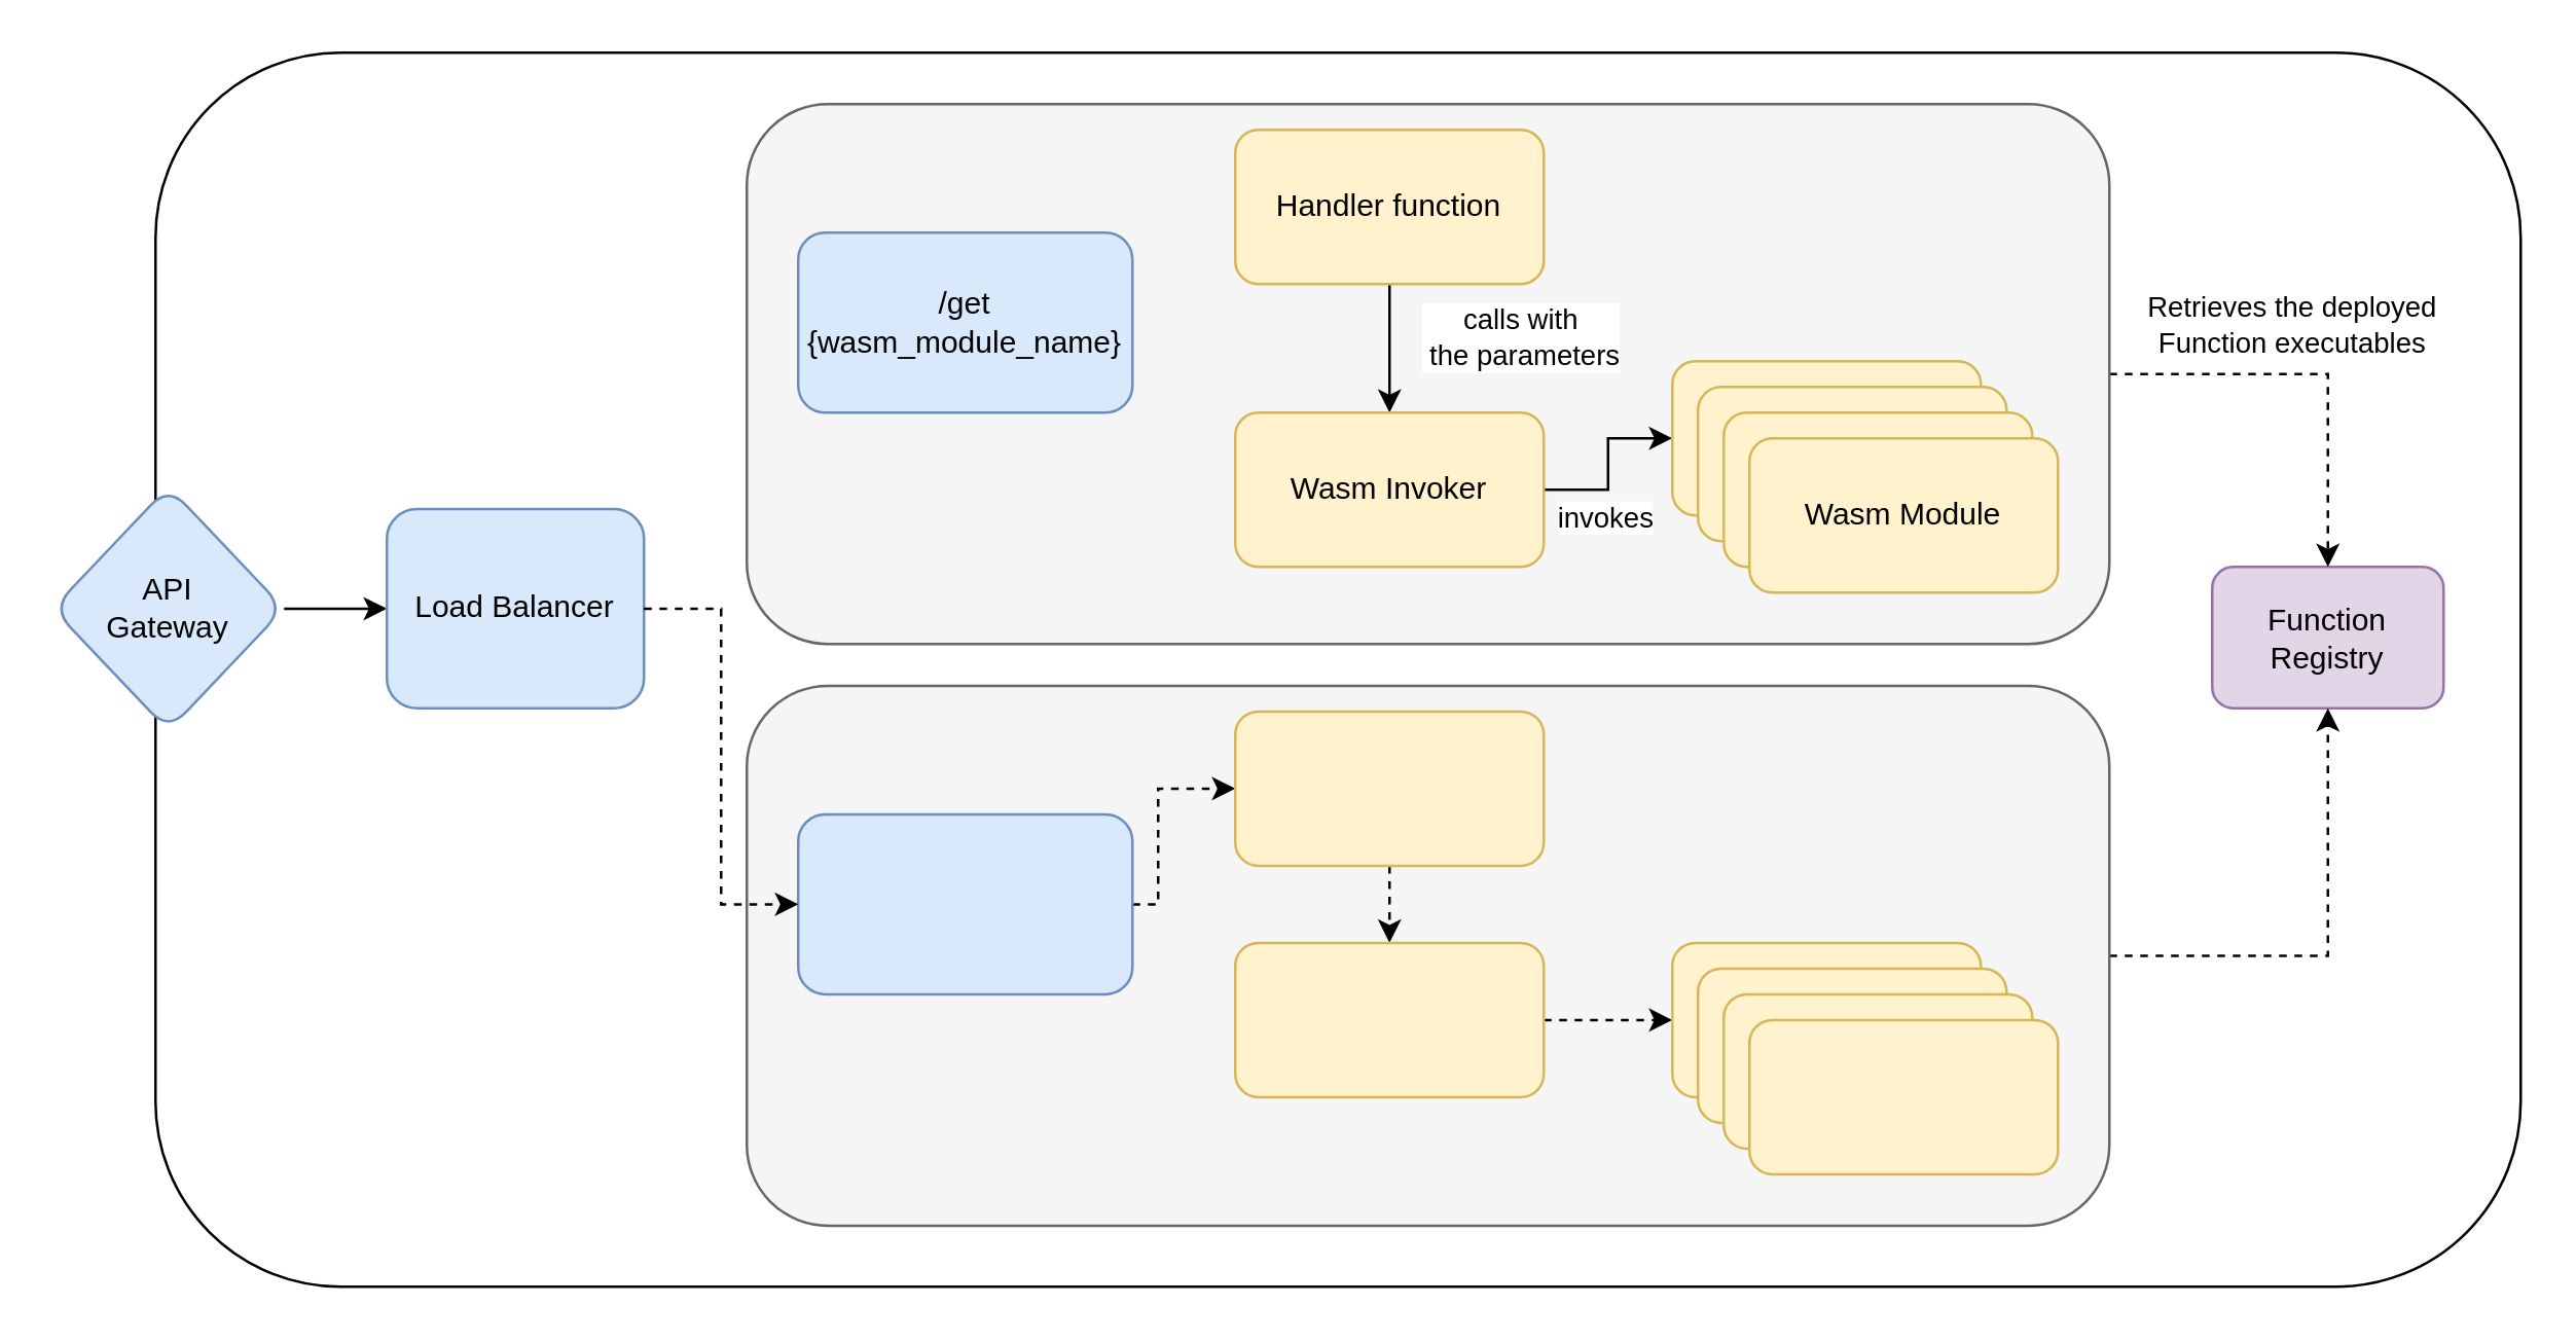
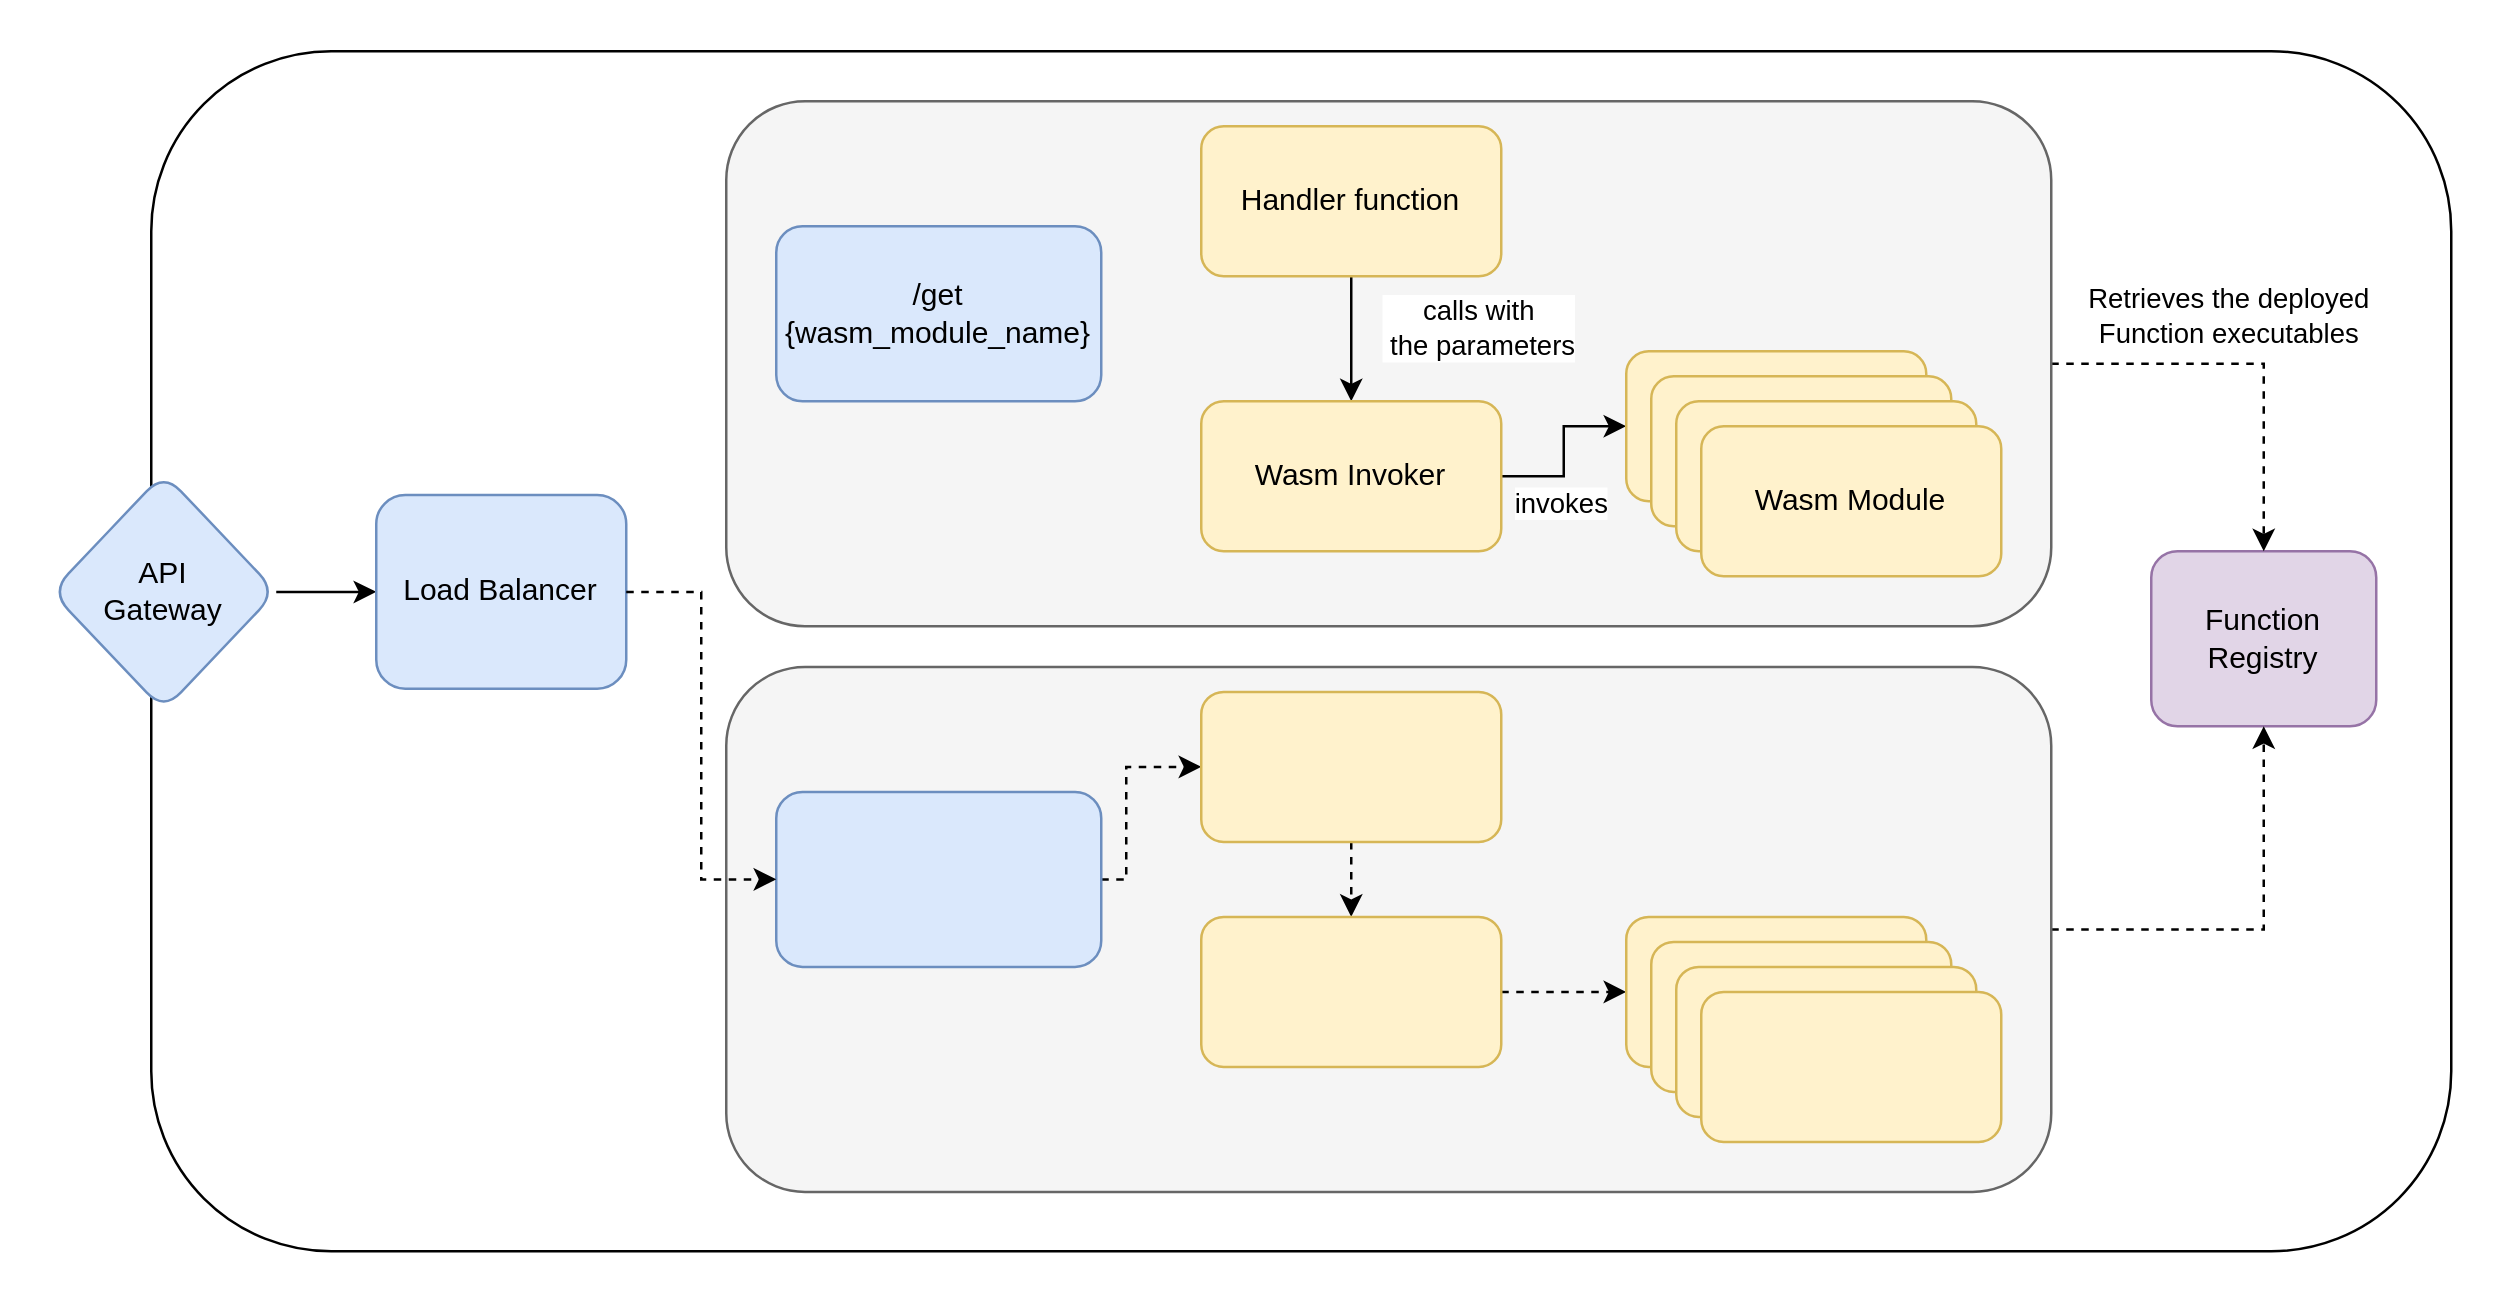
  <mxCell id="0" />
  <mxCell id="1" parent="0" />
  <mxCell id="2" value="" style="rounded=1;whiteSpace=wrap;html=1;" vertex="1" parent="1"><mxGeometry x="60" y="20" width="920" height="480" as="geometry" /></mxCell>
  <mxCell id="3" style="edgeStyle=orthogonalEdgeStyle;rounded=0;orthogonalLoop=1;jettySize=auto;html=1;exitX=1;exitY=0.5;exitDx=0;exitDy=0;entryX=0;entryY=0.5;entryDx=0;entryDy=0;" edge="1" parent="1" source="4"><mxGeometry relative="1" as="geometry"><mxPoint x="150" y="236.25" as="targetPoint" /></mxGeometry></mxCell>
  <mxCell id="4" value="API&lt;br&gt;Gateway" style="rhombus;whiteSpace=wrap;html=1;fillColor=#dae8fc;strokeColor=#6c8ebf;rounded=1;" vertex="1" parent="1"><mxGeometry x="20" y="188.75" width="90" height="95" as="geometry" /></mxCell>
  <mxCell id="5" value="Load Balancer" style="rounded=1;whiteSpace=wrap;html=1;fillColor=#dae8fc;strokeColor=#6c8ebf;" vertex="1" parent="1"><mxGeometry x="150" y="197.5" width="100" height="77.5" as="geometry" /></mxCell>
- <mxCell id="6" value="Function Registry" style="rounded=1;whiteSpace=wrap;html=1;fillColor=#e1d5e7;strokeColor=#9673a6;" vertex="1" parent="1"><mxGeometry x="860" y="220" width="90" height="55" as="geometry" /></mxCell>
+ <mxCell id="6" value="Function Registry" style="rounded=1;whiteSpace=wrap;html=1;fillColor=#e1d5e7;strokeColor=#9673a6;" vertex="1" parent="1"><mxGeometry x="860" y="220" width="90" height="70" as="geometry" /></mxCell>
  <mxCell id="7" style="edgeStyle=orthogonalEdgeStyle;rounded=0;orthogonalLoop=1;jettySize=auto;html=1;exitX=1;exitY=0.5;exitDx=0;exitDy=0;entryX=0.5;entryY=0;entryDx=0;entryDy=0;dashed=1;" edge="1" parent="1" source="9" target="6"><mxGeometry relative="1" as="geometry" /></mxCell>
  <mxCell id="8" value="Retrieves the deployed&lt;br&gt;Function executables" style="edgeLabel;html=1;align=center;verticalAlign=middle;resizable=0;points=[];" vertex="1" connectable="0" parent="7"><mxGeometry x="-0.129" relative="1" as="geometry"><mxPoint y="-20" as="offset" /></mxGeometry></mxCell>
  <mxCell id="9" value="" style="rounded=1;whiteSpace=wrap;html=1;fillColor=#f5f5f5;fontColor=#333333;strokeColor=#666666;" vertex="1" parent="1"><mxGeometry x="290" y="40" width="530" height="210" as="geometry" /></mxCell>
  <mxCell id="10" value="/get&lt;br&gt;{wasm_module_name}" style="rounded=1;whiteSpace=wrap;html=1;fillColor=#dae8fc;strokeColor=#6c8ebf;" vertex="1" parent="1"><mxGeometry x="310" y="90" width="130" height="70" as="geometry" /></mxCell>
  <mxCell id="11" style="edgeStyle=orthogonalEdgeStyle;rounded=0;orthogonalLoop=1;jettySize=auto;html=1;exitX=0.5;exitY=1;exitDx=0;exitDy=0;entryX=0.5;entryY=0;entryDx=0;entryDy=0;" edge="1" parent="1" source="13" target="16"><mxGeometry relative="1" as="geometry" /></mxCell>
  <mxCell id="12" value="calls with&lt;br&gt;&amp;nbsp;the parameters" style="edgeLabel;html=1;align=center;verticalAlign=middle;resizable=0;points=[];" vertex="1" connectable="0" parent="11"><mxGeometry x="-0.5" y="2" relative="1" as="geometry"><mxPoint x="48" y="7" as="offset" /></mxGeometry></mxCell>
  <mxCell id="13" value="Handler function" style="rounded=1;whiteSpace=wrap;html=1;fillColor=#fff2cc;strokeColor=#d6b656;" vertex="1" parent="1"><mxGeometry x="480" y="50" width="120" height="60" as="geometry" /></mxCell>
  <mxCell id="14" style="edgeStyle=orthogonalEdgeStyle;rounded=0;orthogonalLoop=1;jettySize=auto;html=1;entryX=0;entryY=0.5;entryDx=0;entryDy=0;" edge="1" parent="1" source="16" target="17"><mxGeometry relative="1" as="geometry" /></mxCell>
  <mxCell id="15" value="invokes" style="edgeLabel;html=1;align=center;verticalAlign=middle;resizable=0;points=[];" vertex="1" connectable="0" parent="14"><mxGeometry x="-0.157" y="2" relative="1" as="geometry"><mxPoint y="15" as="offset" /></mxGeometry></mxCell>
  <mxCell id="16" value="Wasm Invoker" style="rounded=1;whiteSpace=wrap;html=1;fillColor=#fff2cc;strokeColor=#d6b656;" vertex="1" parent="1"><mxGeometry x="480" y="160" width="120" height="60" as="geometry" /></mxCell>
  <mxCell id="17" value="Wasm Module" style="rounded=1;whiteSpace=wrap;html=1;fillColor=#fff2cc;strokeColor=#d6b656;" vertex="1" parent="1"><mxGeometry x="650" y="140" width="120" height="60" as="geometry" /></mxCell>
  <mxCell id="18" value="Wasm Module" style="rounded=1;whiteSpace=wrap;html=1;fillColor=#fff2cc;strokeColor=#d6b656;" vertex="1" parent="1"><mxGeometry x="660" y="150" width="120" height="60" as="geometry" /></mxCell>
  <mxCell id="19" value="Wasm Module" style="rounded=1;whiteSpace=wrap;html=1;fillColor=#fff2cc;strokeColor=#d6b656;" vertex="1" parent="1"><mxGeometry x="670" y="160" width="120" height="60" as="geometry" /></mxCell>
  <mxCell id="20" value="Wasm Module" style="rounded=1;whiteSpace=wrap;html=1;fillColor=#fff2cc;strokeColor=#d6b656;" vertex="1" parent="1"><mxGeometry x="680" y="170" width="120" height="60" as="geometry" /></mxCell>
  <mxCell id="21" style="edgeStyle=orthogonalEdgeStyle;rounded=0;orthogonalLoop=1;jettySize=auto;html=1;exitX=1;exitY=0.5;exitDx=0;exitDy=0;entryX=0.5;entryY=1;entryDx=0;entryDy=0;dashed=1;" edge="1" parent="1" source="22" target="6"><mxGeometry relative="1" as="geometry" /></mxCell>
  <mxCell id="22" value="" style="rounded=1;whiteSpace=wrap;html=1;fillColor=#f5f5f5;fontColor=#333333;strokeColor=#666666;" vertex="1" parent="1"><mxGeometry x="290" y="266.25" width="530" height="210" as="geometry" /></mxCell>
  <mxCell id="23" style="edgeStyle=orthogonalEdgeStyle;rounded=0;orthogonalLoop=1;jettySize=auto;html=1;entryX=0;entryY=0.5;entryDx=0;entryDy=0;dashed=1;" edge="1" parent="1" source="24" target="26"><mxGeometry relative="1" as="geometry"><Array as="points"><mxPoint x="450" y="351" /><mxPoint x="450" y="306" /></Array></mxGeometry></mxCell>
  <mxCell id="24" value="" style="rounded=1;whiteSpace=wrap;html=1;fillColor=#dae8fc;strokeColor=#6c8ebf;" vertex="1" parent="1"><mxGeometry x="310" y="316.25" width="130" height="70" as="geometry" /></mxCell>
  <mxCell id="25" style="edgeStyle=orthogonalEdgeStyle;rounded=0;orthogonalLoop=1;jettySize=auto;html=1;exitX=0.5;exitY=1;exitDx=0;exitDy=0;entryX=0.5;entryY=0;entryDx=0;entryDy=0;dashed=1;" edge="1" parent="1" source="26" target="28"><mxGeometry relative="1" as="geometry" /></mxCell>
  <mxCell id="26" value="" style="rounded=1;whiteSpace=wrap;html=1;fillColor=#fff2cc;strokeColor=#d6b656;" vertex="1" parent="1"><mxGeometry x="480" y="276.25" width="120" height="60" as="geometry" /></mxCell>
  <mxCell id="27" style="edgeStyle=orthogonalEdgeStyle;rounded=0;orthogonalLoop=1;jettySize=auto;html=1;exitX=1;exitY=0.5;exitDx=0;exitDy=0;entryX=0;entryY=0.5;entryDx=0;entryDy=0;dashed=1;" edge="1" parent="1" source="28" target="29"><mxGeometry relative="1" as="geometry" /></mxCell>
  <mxCell id="28" value="" style="rounded=1;whiteSpace=wrap;html=1;fillColor=#fff2cc;strokeColor=#d6b656;" vertex="1" parent="1"><mxGeometry x="480" y="366.25" width="120" height="60" as="geometry" /></mxCell>
  <mxCell id="29" value="Wasm Module" style="rounded=1;whiteSpace=wrap;html=1;fillColor=#fff2cc;strokeColor=#d6b656;" vertex="1" parent="1"><mxGeometry x="650" y="366.25" width="120" height="60" as="geometry" /></mxCell>
  <mxCell id="30" value="Wasm Module" style="rounded=1;whiteSpace=wrap;html=1;fillColor=#fff2cc;strokeColor=#d6b656;" vertex="1" parent="1"><mxGeometry x="660" y="376.25" width="120" height="60" as="geometry" /></mxCell>
  <mxCell id="31" value="Wasm Module" style="rounded=1;whiteSpace=wrap;html=1;fillColor=#fff2cc;strokeColor=#d6b656;" vertex="1" parent="1"><mxGeometry x="670" y="386.25" width="120" height="60" as="geometry" /></mxCell>
  <mxCell id="32" value="" style="rounded=1;whiteSpace=wrap;html=1;fillColor=#fff2cc;strokeColor=#d6b656;" vertex="1" parent="1"><mxGeometry x="680" y="396.25" width="120" height="60" as="geometry" /></mxCell>
  <mxCell id="33" style="edgeStyle=orthogonalEdgeStyle;rounded=0;orthogonalLoop=1;jettySize=auto;html=1;exitX=1;exitY=0.5;exitDx=0;exitDy=0;entryX=0;entryY=0.5;entryDx=0;entryDy=0;dashed=1;" edge="1" parent="1" source="5" target="24"><mxGeometry relative="1" as="geometry"><Array as="points"><mxPoint x="280" y="236" /><mxPoint x="280" y="351" /></Array></mxGeometry></mxCell>
